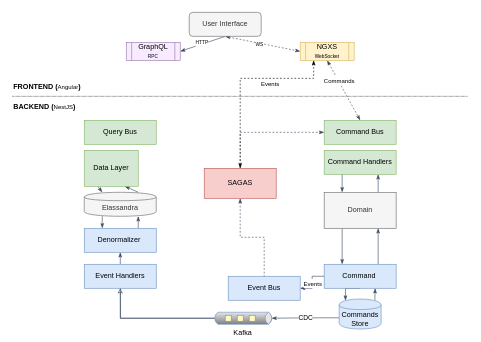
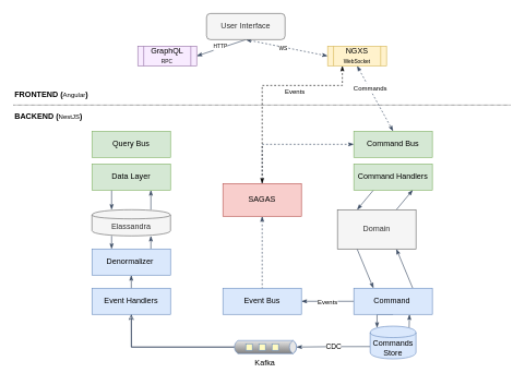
  <mxCell id="0" />
  <mxCell id="1" parent="0" />
  <mxCell id="2" style="edgeStyle=orthogonalEdgeStyle;rounded=0;orthogonalLoop=1;jettySize=auto;html=1;exitX=0;exitY=0.5;exitDx=2.7;exitDy=0;exitPerimeter=0;endArrow=classicThin;endFill=1;strokeColor=#35465E;strokeWidth=1;" parent="1" source="34" edge="1"><mxGeometry relative="1" as="geometry"><mxPoint x="358" y="525" as="sourcePoint" /><mxPoint x="200" y="420" as="targetPoint" /></mxGeometry></mxCell>
  <mxCell id="3" style="rounded=0;orthogonalLoop=1;jettySize=auto;html=1;exitX=0.5;exitY=1;exitDx=0;exitDy=0;endArrow=classicThin;endFill=1;strokeColor=#35465E;strokeWidth=1;entryX=1;entryY=0.5;entryDx=0;entryDy=0;" parent="1" source="7" target="39" edge="1"><mxGeometry relative="1" as="geometry" /></mxCell>
  <mxCell id="4" value="&lt;font style=&quot;font-size: 8px&quot;&gt;HTTP&lt;/font&gt;" style="text;html=1;resizable=0;points=[];align=center;verticalAlign=middle;labelBackgroundColor=#ffffff;" parent="3" vertex="1" connectable="0"><mxGeometry x="0.031" y="-4" relative="1" as="geometry"><mxPoint x="1" as="offset" /></mxGeometry></mxCell>
  <mxCell id="5" style="edgeStyle=none;rounded=0;orthogonalLoop=1;jettySize=auto;html=1;exitX=0.5;exitY=1;exitDx=0;exitDy=0;entryX=0;entryY=0.5;entryDx=0;entryDy=0;endArrow=classicThin;endFill=1;strokeColor=#35465E;strokeWidth=1;startArrow=classicThin;startFill=1;dashed=1;" parent="1" source="7" target="42" edge="1"><mxGeometry relative="1" as="geometry" /></mxCell>
  <mxCell id="6" value="&lt;font style=&quot;font-size: 8px&quot;&gt;WS&lt;/font&gt;" style="text;html=1;resizable=0;points=[];align=center;verticalAlign=middle;labelBackgroundColor=#ffffff;" parent="5" vertex="1" connectable="0"><mxGeometry x="-0.094" y="-1" relative="1" as="geometry"><mxPoint as="offset" /></mxGeometry></mxCell>
  <mxCell id="7" value="User Interface&lt;br&gt;" style="rounded=1;whiteSpace=wrap;html=1;fillColor=#f5f5f5;strokeColor=#666666;fontColor=#333333;" parent="1" vertex="1"><mxGeometry x="315" y="20" width="120" height="40" as="geometry" /></mxCell>
  <mxCell id="8" value="" style="endArrow=none;dashed=1;html=1;dashPattern=1 1;" parent="1" edge="1"><mxGeometry width="50" height="50" relative="1" as="geometry"><mxPoint x="20" y="160" as="sourcePoint" /><mxPoint x="780" y="160" as="targetPoint" /></mxGeometry></mxCell>
  <mxCell id="9" value="&lt;b&gt;FRONTEND (&lt;/b&gt;&lt;font style=&quot;font-size: 10px&quot;&gt;Angular&lt;/font&gt;&lt;b&gt;)&lt;/b&gt;" style="text;html=1;resizable=0;points=[];autosize=1;align=left;verticalAlign=top;spacingTop=-4;" parent="1" vertex="1"><mxGeometry x="20" y="134" width="130" height="20" as="geometry" /></mxCell>
  <mxCell id="10" value="&lt;b&gt;BACKEND&amp;nbsp;&lt;/b&gt;&lt;b&gt;(&lt;/b&gt;&lt;font style=&quot;font-size: 10px&quot;&gt;NestJS&lt;/font&gt;&lt;b&gt;)&lt;/b&gt;" style="text;html=1;resizable=0;points=[];autosize=1;align=left;verticalAlign=top;spacingTop=-4;" parent="1" vertex="1"><mxGeometry x="20" y="167" width="120" height="20" as="geometry" /></mxCell>
  <mxCell id="11" value="Query Bus" style="rounded=0;whiteSpace=wrap;html=1;fillColor=#d5e8d4;strokeColor=#82b366;" parent="1" vertex="1"><mxGeometry x="140" y="200" width="120" height="40" as="geometry" /></mxCell>
  <mxCell id="12" style="edgeStyle=orthogonalEdgeStyle;rounded=0;orthogonalLoop=1;jettySize=auto;html=1;exitX=0.5;exitY=1;exitDx=0;exitDy=0;" parent="1" source="11" target="11" edge="1"><mxGeometry relative="1" as="geometry" /></mxCell>
  <mxCell id="13" style="edgeStyle=none;rounded=0;orthogonalLoop=1;jettySize=auto;html=1;exitX=0.25;exitY=1;exitDx=0;exitDy=0;entryX=0.25;entryY=0;entryDx=0;entryDy=0;entryPerimeter=0;startArrow=none;startFill=0;endArrow=classicThin;endFill=1;strokeColor=#35465E;strokeWidth=1;" parent="1" source="15" target="17" edge="1"><mxGeometry relative="1" as="geometry" /></mxCell>
  <mxCell id="14" style="edgeStyle=none;rounded=0;orthogonalLoop=1;jettySize=auto;html=1;exitX=0.75;exitY=1;exitDx=0;exitDy=0;entryX=0.75;entryY=0;entryDx=0;entryDy=0;entryPerimeter=0;startArrow=classicThin;startFill=1;endArrow=none;endFill=0;strokeColor=#35465E;strokeWidth=1;" parent="1" source="15" target="17" edge="1"><mxGeometry relative="1" as="geometry" /></mxCell>
- <mxCell id="15" value="Data Layer" style="rounded=0;whiteSpace=wrap;html=1;fillColor=#d5e8d4;strokeColor=#82b366;" parent="1" vertex="1"><mxGeometry x="140" y="250" width="90" height="60" as="geometry" /></mxCell>
+ <mxCell id="15" value="Data Layer" style="rounded=0;whiteSpace=wrap;html=1;fillColor=#d5e8d4;strokeColor=#82b366;" parent="1" vertex="1"><mxGeometry x="140" y="250" width="120" height="40" as="geometry" /></mxCell>
  <mxCell id="16" style="edgeStyle=none;rounded=0;orthogonalLoop=1;jettySize=auto;html=1;entryX=0.25;entryY=0;entryDx=0;entryDy=0;startArrow=none;startFill=0;endArrow=classicThin;endFill=1;strokeColor=#35465E;strokeWidth=1;" parent="1" target="19" edge="1"><mxGeometry relative="1" as="geometry"><mxPoint x="170" y="360" as="sourcePoint" /></mxGeometry></mxCell>
  <mxCell id="17" value="Elassandra" style="shape=cylinder;whiteSpace=wrap;html=1;boundedLbl=1;backgroundOutline=1;fillColor=#f5f5f5;strokeColor=#666666;fontColor=#333333;" parent="1" vertex="1"><mxGeometry x="140" y="320" width="120" height="40" as="geometry" /></mxCell>
  <mxCell id="18" style="rounded=0;orthogonalLoop=1;jettySize=auto;html=1;exitX=0.75;exitY=0;exitDx=0;exitDy=0;startArrow=none;startFill=0;endArrow=classicThin;endFill=1;strokeColor=#35465E;strokeWidth=1;" parent="1" source="19" edge="1"><mxGeometry relative="1" as="geometry"><mxPoint x="230" y="360" as="targetPoint" /></mxGeometry></mxCell>
  <mxCell id="19" value="Denormalizer&amp;nbsp;" style="rounded=0;whiteSpace=wrap;html=1;fillColor=#dae8fc;strokeColor=#6c8ebf;" parent="1" vertex="1"><mxGeometry x="140" y="380" width="120" height="40" as="geometry" /></mxCell>
  <mxCell id="20" style="edgeStyle=orthogonalEdgeStyle;rounded=0;orthogonalLoop=1;jettySize=auto;html=1;exitX=0.5;exitY=1;exitDx=0;exitDy=0;" parent="1" source="19" target="19" edge="1"><mxGeometry relative="1" as="geometry" /></mxCell>
  <mxCell id="21" value="Event Handlers" style="rounded=0;whiteSpace=wrap;html=1;fillColor=#dae8fc;strokeColor=#6c8ebf;" parent="1" vertex="1"><mxGeometry x="140" y="440" width="120" height="40" as="geometry" /></mxCell>
  <mxCell id="22" value="Command Bus" style="rounded=0;whiteSpace=wrap;html=1;fillColor=#d5e8d4;strokeColor=#82b366;" parent="1" vertex="1"><mxGeometry x="540" y="200" width="120" height="40" as="geometry" /></mxCell>
  <mxCell id="23" style="edgeStyle=none;rounded=0;orthogonalLoop=1;jettySize=auto;html=1;exitX=0.25;exitY=1;exitDx=0;exitDy=0;entryX=0.25;entryY=0;entryDx=0;entryDy=0;endArrow=classicThin;endFill=1;strokeColor=#35465E;strokeWidth=1;" parent="1" source="24" target="27" edge="1"><mxGeometry relative="1" as="geometry" /></mxCell>
  <mxCell id="24" value="Command Handlers" style="rounded=0;whiteSpace=wrap;html=1;fillColor=#d5e8d4;strokeColor=#82b366;" parent="1" vertex="1"><mxGeometry x="540" y="250" width="120" height="40" as="geometry" /></mxCell>
  <mxCell id="25" style="edgeStyle=none;rounded=0;orthogonalLoop=1;jettySize=auto;html=1;exitX=0.75;exitY=0;exitDx=0;exitDy=0;entryX=0.75;entryY=1;entryDx=0;entryDy=0;endArrow=classicThin;endFill=1;strokeColor=#35465E;strokeWidth=1;" parent="1" source="27" target="24" edge="1"><mxGeometry relative="1" as="geometry" /></mxCell>
  <mxCell id="26" style="edgeStyle=none;rounded=0;orthogonalLoop=1;jettySize=auto;html=1;exitX=0.25;exitY=1;exitDx=0;exitDy=0;entryX=0.25;entryY=0;entryDx=0;entryDy=0;endArrow=classicThin;endFill=1;strokeColor=#35465E;strokeWidth=1;" parent="1" source="27" target="32" edge="1"><mxGeometry relative="1" as="geometry" /></mxCell>
- <mxCell id="27" value="Domain" style="rounded=0;whiteSpace=wrap;html=1;fillColor=#f5f5f5;strokeColor=#666666;fontColor=#333333;" parent="1" vertex="1"><mxGeometry x="540" y="320" width="120" height="60" as="geometry" /></mxCell>
+ <mxCell id="27" value="Domain" style="rounded=0;whiteSpace=wrap;html=1;fillColor=#f5f5f5;strokeColor=#666666;fontColor=#333333;" parent="1" vertex="1"><mxGeometry x="515" y="320" width="120" height="60" as="geometry" /></mxCell>
  <mxCell id="28" style="edgeStyle=orthogonalEdgeStyle;rounded=0;orthogonalLoop=1;jettySize=auto;html=1;exitX=0.5;exitY=1;exitDx=0;exitDy=0;entryX=0.15;entryY=0.05;entryDx=0;entryDy=0;entryPerimeter=0;strokeWidth=1;endArrow=classicThin;endFill=1;fillColor=#dae8fc;strokeColor=#35465E;" parent="1" source="32" target="37" edge="1"><mxGeometry relative="1" as="geometry" /></mxCell>
  <mxCell id="29" style="edgeStyle=orthogonalEdgeStyle;rounded=0;orthogonalLoop=1;jettySize=auto;html=1;exitX=0;exitY=0.5;exitDx=0;exitDy=0;entryX=1;entryY=0.5;entryDx=0;entryDy=0;endArrow=classicThin;endFill=1;strokeColor=#35465E;strokeWidth=1;" parent="1" source="32" target="38" edge="1"><mxGeometry relative="1" as="geometry" /></mxCell>
  <mxCell id="30" value="&lt;font style=&quot;font-size: 10px&quot;&gt;Events&lt;/font&gt;" style="text;html=1;resizable=0;points=[];align=center;verticalAlign=middle;labelBackgroundColor=#ffffff;" parent="29" vertex="1" connectable="0"><mxGeometry x="0.025" relative="1" as="geometry"><mxPoint as="offset" /></mxGeometry></mxCell>
  <mxCell id="31" style="edgeStyle=none;rounded=0;orthogonalLoop=1;jettySize=auto;html=1;exitX=0.75;exitY=0;exitDx=0;exitDy=0;entryX=0.75;entryY=1;entryDx=0;entryDy=0;endArrow=classicThin;endFill=1;strokeColor=#35465E;strokeWidth=1;" parent="1" source="32" target="27" edge="1"><mxGeometry relative="1" as="geometry" /></mxCell>
  <mxCell id="32" value="Command&amp;nbsp;" style="rounded=0;whiteSpace=wrap;html=1;fillColor=#dae8fc;strokeColor=#6c8ebf;" parent="1" vertex="1"><mxGeometry x="540" y="440" width="120" height="40" as="geometry" /></mxCell>
  <mxCell id="33" style="edgeStyle=orthogonalEdgeStyle;rounded=0;orthogonalLoop=1;jettySize=auto;html=1;exitX=0;exitY=0.5;exitDx=2.7;exitDy=0;exitPerimeter=0;entryX=0.5;entryY=1;entryDx=0;entryDy=0;endArrow=classic;endFill=0;strokeColor=#35465E;strokeWidth=1;" parent="1" source="34" target="21" edge="1"><mxGeometry relative="1" as="geometry" /></mxCell>
  <mxCell id="34" value="&lt;font style=&quot;font-size: 12px&quot;&gt;Kafka&lt;/font&gt;&amp;nbsp;" style="strokeWidth=1;outlineConnect=0;strokeColor=#6c8ebf;dashed=0;align=center;html=1;fontSize=8;shape=mxgraph.eip.dataChannel;verticalLabelPosition=bottom;labelBackgroundColor=#ffffff;verticalAlign=top;fillColor=#dae8fc;" parent="1" vertex="1"><mxGeometry x="355" y="520" width="100" height="20" as="geometry" /></mxCell>
  <mxCell id="35" value="CDC" style="edgeStyle=orthogonalEdgeStyle;rounded=0;orthogonalLoop=1;jettySize=auto;html=1;exitX=0;exitY=0.625;exitDx=0;exitDy=0;entryX=1;entryY=0.5;entryDx=-2.7;entryDy=0;entryPerimeter=0;endArrow=classicThin;endFill=1;strokeColor=#35465E;strokeWidth=1;exitPerimeter=0;" parent="1" source="37" target="34" edge="1"><mxGeometry relative="1" as="geometry" /></mxCell>
  <mxCell id="36" style="edgeStyle=none;rounded=0;orthogonalLoop=1;jettySize=auto;html=1;exitX=0.85;exitY=0.05;exitDx=0;exitDy=0;exitPerimeter=0;endArrow=classicThin;endFill=1;strokeColor=#35465E;strokeWidth=1;" parent="1" source="37" edge="1"><mxGeometry relative="1" as="geometry"><mxPoint x="625" y="480" as="targetPoint" /></mxGeometry></mxCell>
  <mxCell id="37" value="Commands Store" style="shape=cylinder;whiteSpace=wrap;html=1;boundedLbl=1;backgroundOutline=1;fillColor=#dae8fc;strokeColor=#6c8ebf;" parent="1" vertex="1"><mxGeometry x="565" y="498" width="70" height="50" as="geometry" /></mxCell>
- <mxCell id="38" value="Event Bus" style="rounded=0;whiteSpace=wrap;html=1;fillColor=#dae8fc;strokeColor=#6c8ebf;" parent="1" vertex="1"><mxGeometry x="380" y="460" width="120" height="40" as="geometry" /></mxCell>
+ <mxCell id="38" value="Event Bus" style="rounded=0;whiteSpace=wrap;html=1;fillColor=#dae8fc;strokeColor=#6c8ebf;" parent="1" vertex="1"><mxGeometry x="340" y="440" width="120" height="40" as="geometry" /></mxCell>
  <mxCell id="39" value="GraphQL&lt;br&gt;&lt;font style=&quot;font-size: 8px&quot;&gt;RPC&lt;/font&gt;&lt;br&gt;" style="shape=process;whiteSpace=wrap;html=1;backgroundOutline=1;fillColor=#F8EBFF;strokeColor=#9673a6;" parent="1" vertex="1"><mxGeometry x="210" y="70" width="90" height="30" as="geometry" /></mxCell>
  <mxCell id="40" style="edgeStyle=none;rounded=0;orthogonalLoop=1;jettySize=auto;html=1;exitX=0.5;exitY=1;exitDx=0;exitDy=0;entryX=0.5;entryY=0;entryDx=0;entryDy=0;endArrow=classicThin;endFill=1;strokeColor=#35465E;strokeWidth=1;startArrow=classicThin;startFill=1;dashed=1;" parent="1" source="42" target="22" edge="1"><mxGeometry relative="1" as="geometry" /></mxCell>
  <mxCell id="41" value="&lt;font style=&quot;font-size: 10px&quot;&gt;Commands&lt;/font&gt;" style="text;html=1;resizable=0;points=[];align=center;verticalAlign=middle;labelBackgroundColor=#ffffff;" parent="40" vertex="1" connectable="0"><mxGeometry x="-0.331" y="-1" relative="1" as="geometry"><mxPoint x="2.5" as="offset" /></mxGeometry></mxCell>
  <mxCell id="42" value="NGXS&lt;br&gt;&lt;font style=&quot;font-size: 8px&quot;&gt;WebSocket&lt;/font&gt;&lt;br&gt;" style="shape=process;whiteSpace=wrap;html=1;backgroundOutline=1;fillColor=#fff2cc;strokeColor=#d6b656;" parent="1" vertex="1"><mxGeometry x="500" y="70" width="90" height="30" as="geometry" /></mxCell>
  <mxCell id="43" style="edgeStyle=orthogonalEdgeStyle;rounded=0;orthogonalLoop=1;jettySize=auto;html=1;exitX=0.5;exitY=0;exitDx=0;exitDy=0;entryX=0;entryY=0.5;entryDx=0;entryDy=0;endArrow=classicThin;endFill=1;strokeColor=#35465E;strokeWidth=1;dashed=1;" parent="1" source="46" target="22" edge="1"><mxGeometry relative="1" as="geometry" /></mxCell>
  <mxCell id="44" style="edgeStyle=orthogonalEdgeStyle;rounded=0;orthogonalLoop=1;jettySize=auto;html=1;exitX=0.5;exitY=1;exitDx=0;exitDy=0;endArrow=none;endFill=0;strokeColor=#35465E;strokeWidth=1;startArrow=classicThin;startFill=1;dashed=1;" parent="1" source="46" target="38" edge="1"><mxGeometry relative="1" as="geometry" /></mxCell>
  <mxCell id="45" value="&lt;font style=&quot;font-size: 10px&quot;&gt;Events&lt;/font&gt;" style="edgeStyle=orthogonalEdgeStyle;rounded=0;orthogonalLoop=1;jettySize=auto;html=1;exitX=0.5;exitY=0;exitDx=0;exitDy=0;entryX=0.25;entryY=1;entryDx=0;entryDy=0;dashed=1;startArrow=classicThin;startFill=1;endArrow=classicThin;endFill=1;" edge="1" parent="1" source="46" target="42"><mxGeometry x="-0.076" y="-50" relative="1" as="geometry"><Array as="points"><mxPoint x="400" y="130" /><mxPoint x="523" y="130" /></Array><mxPoint as="offset" /></mxGeometry></mxCell>
  <mxCell id="46" value="SAGAS" style="rounded=0;whiteSpace=wrap;html=1;fillColor=#f8cecc;strokeColor=#b85450;" parent="1" vertex="1"><mxGeometry x="340" y="280" width="120" height="50" as="geometry" /></mxCell>
